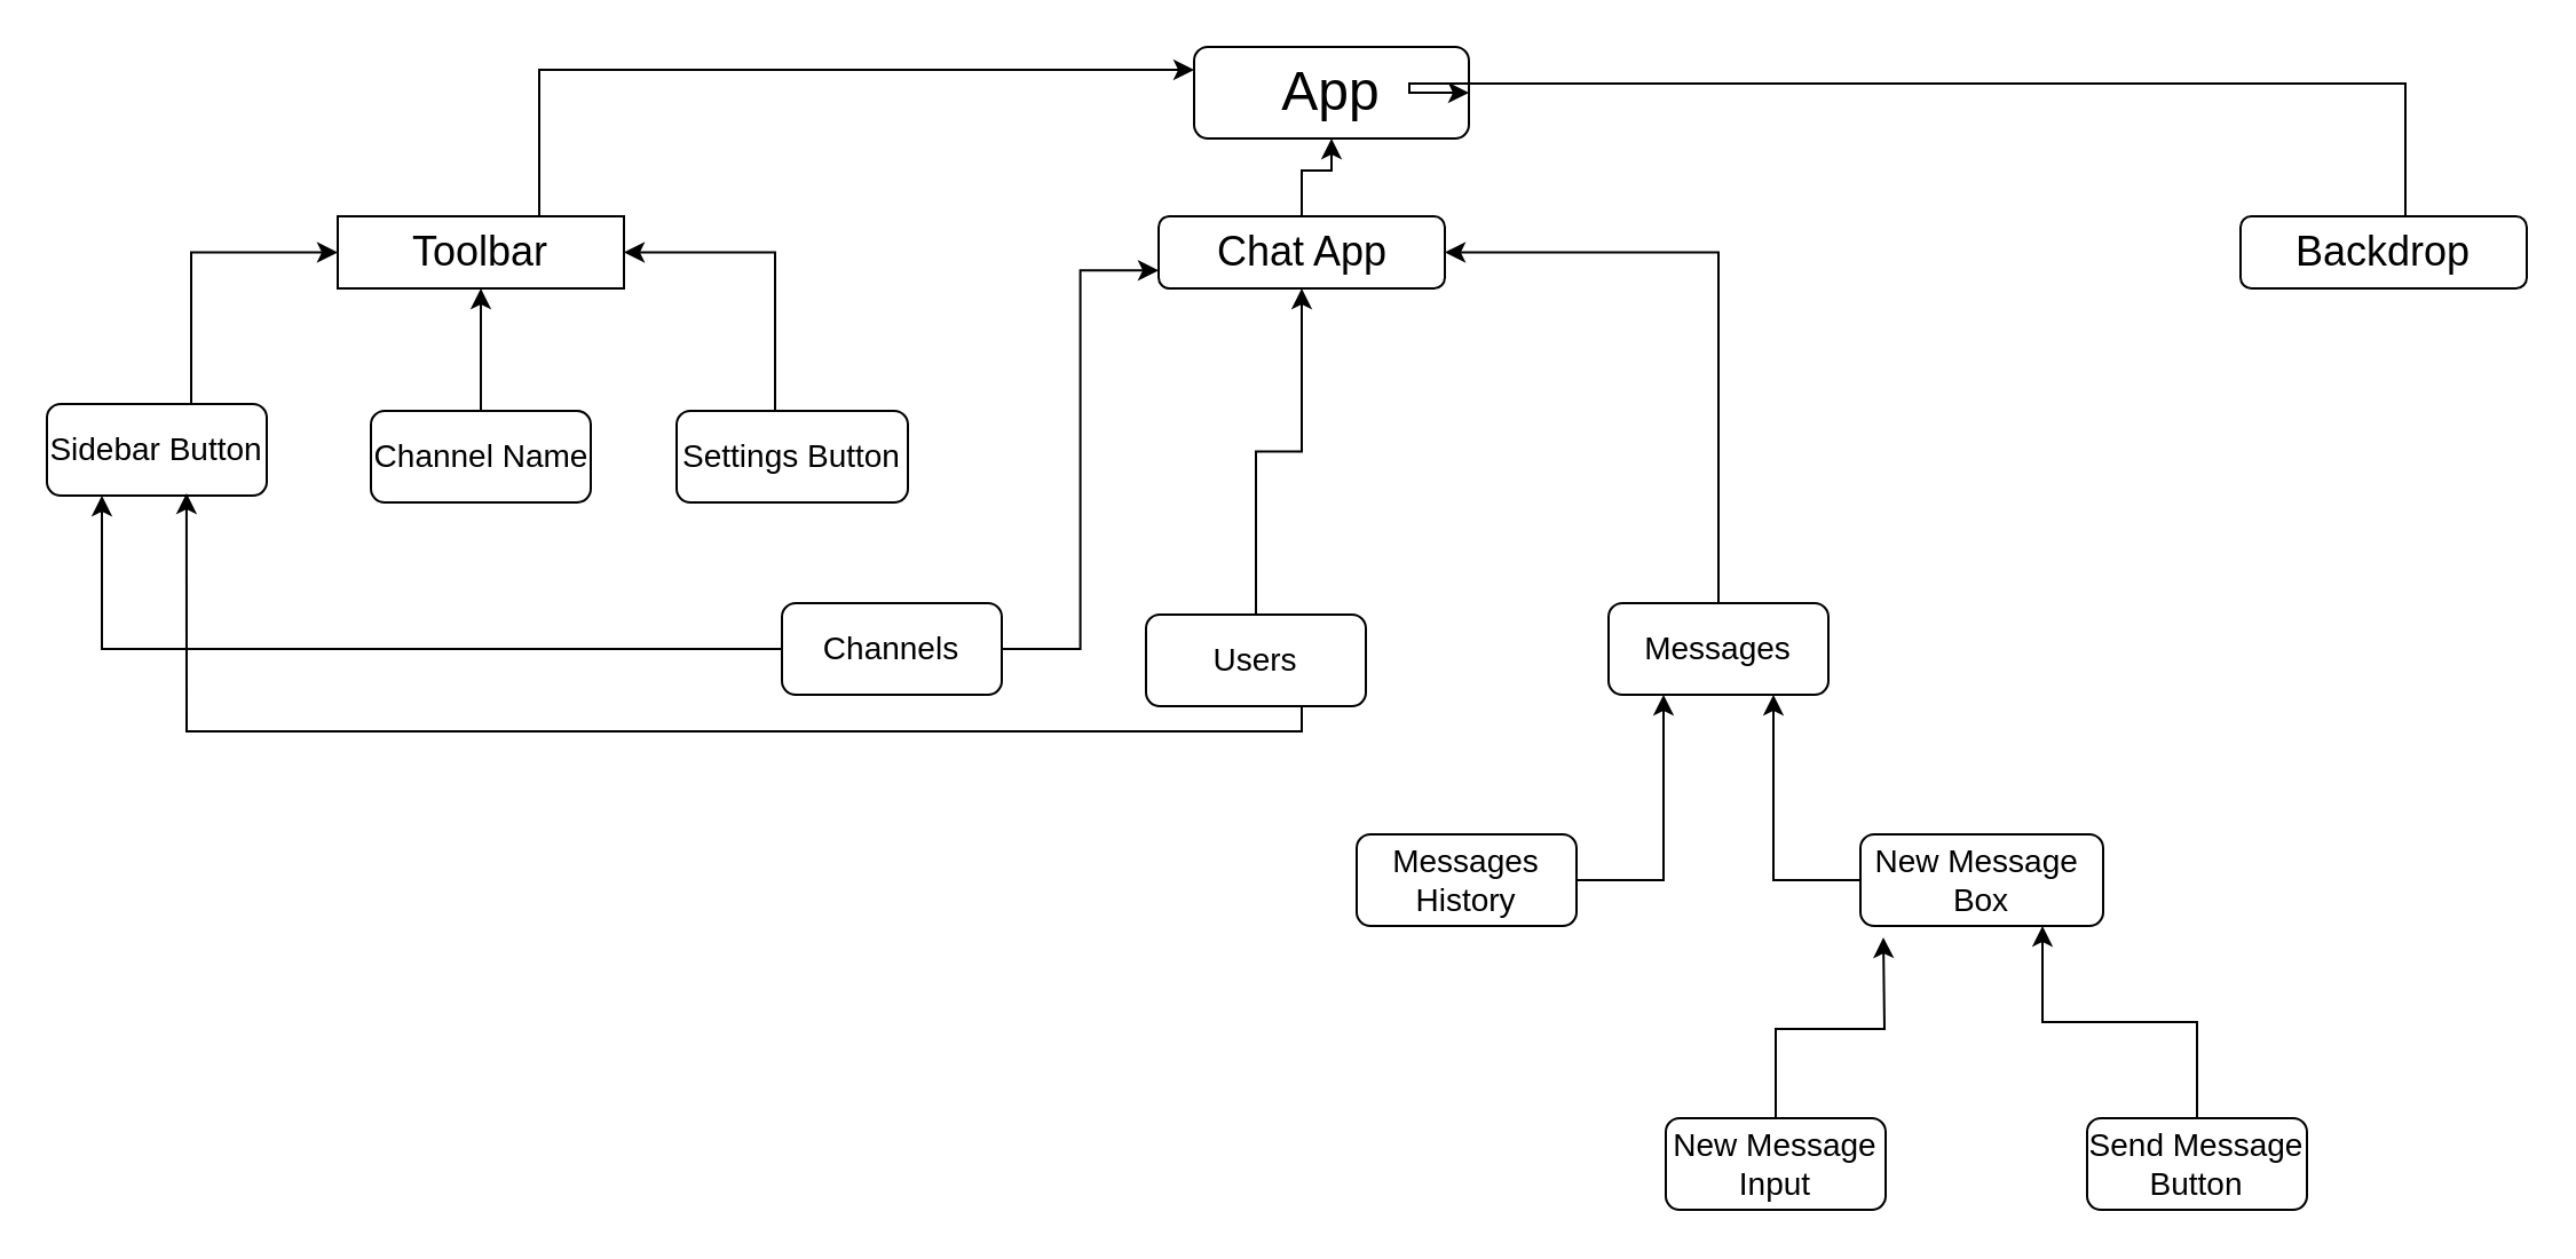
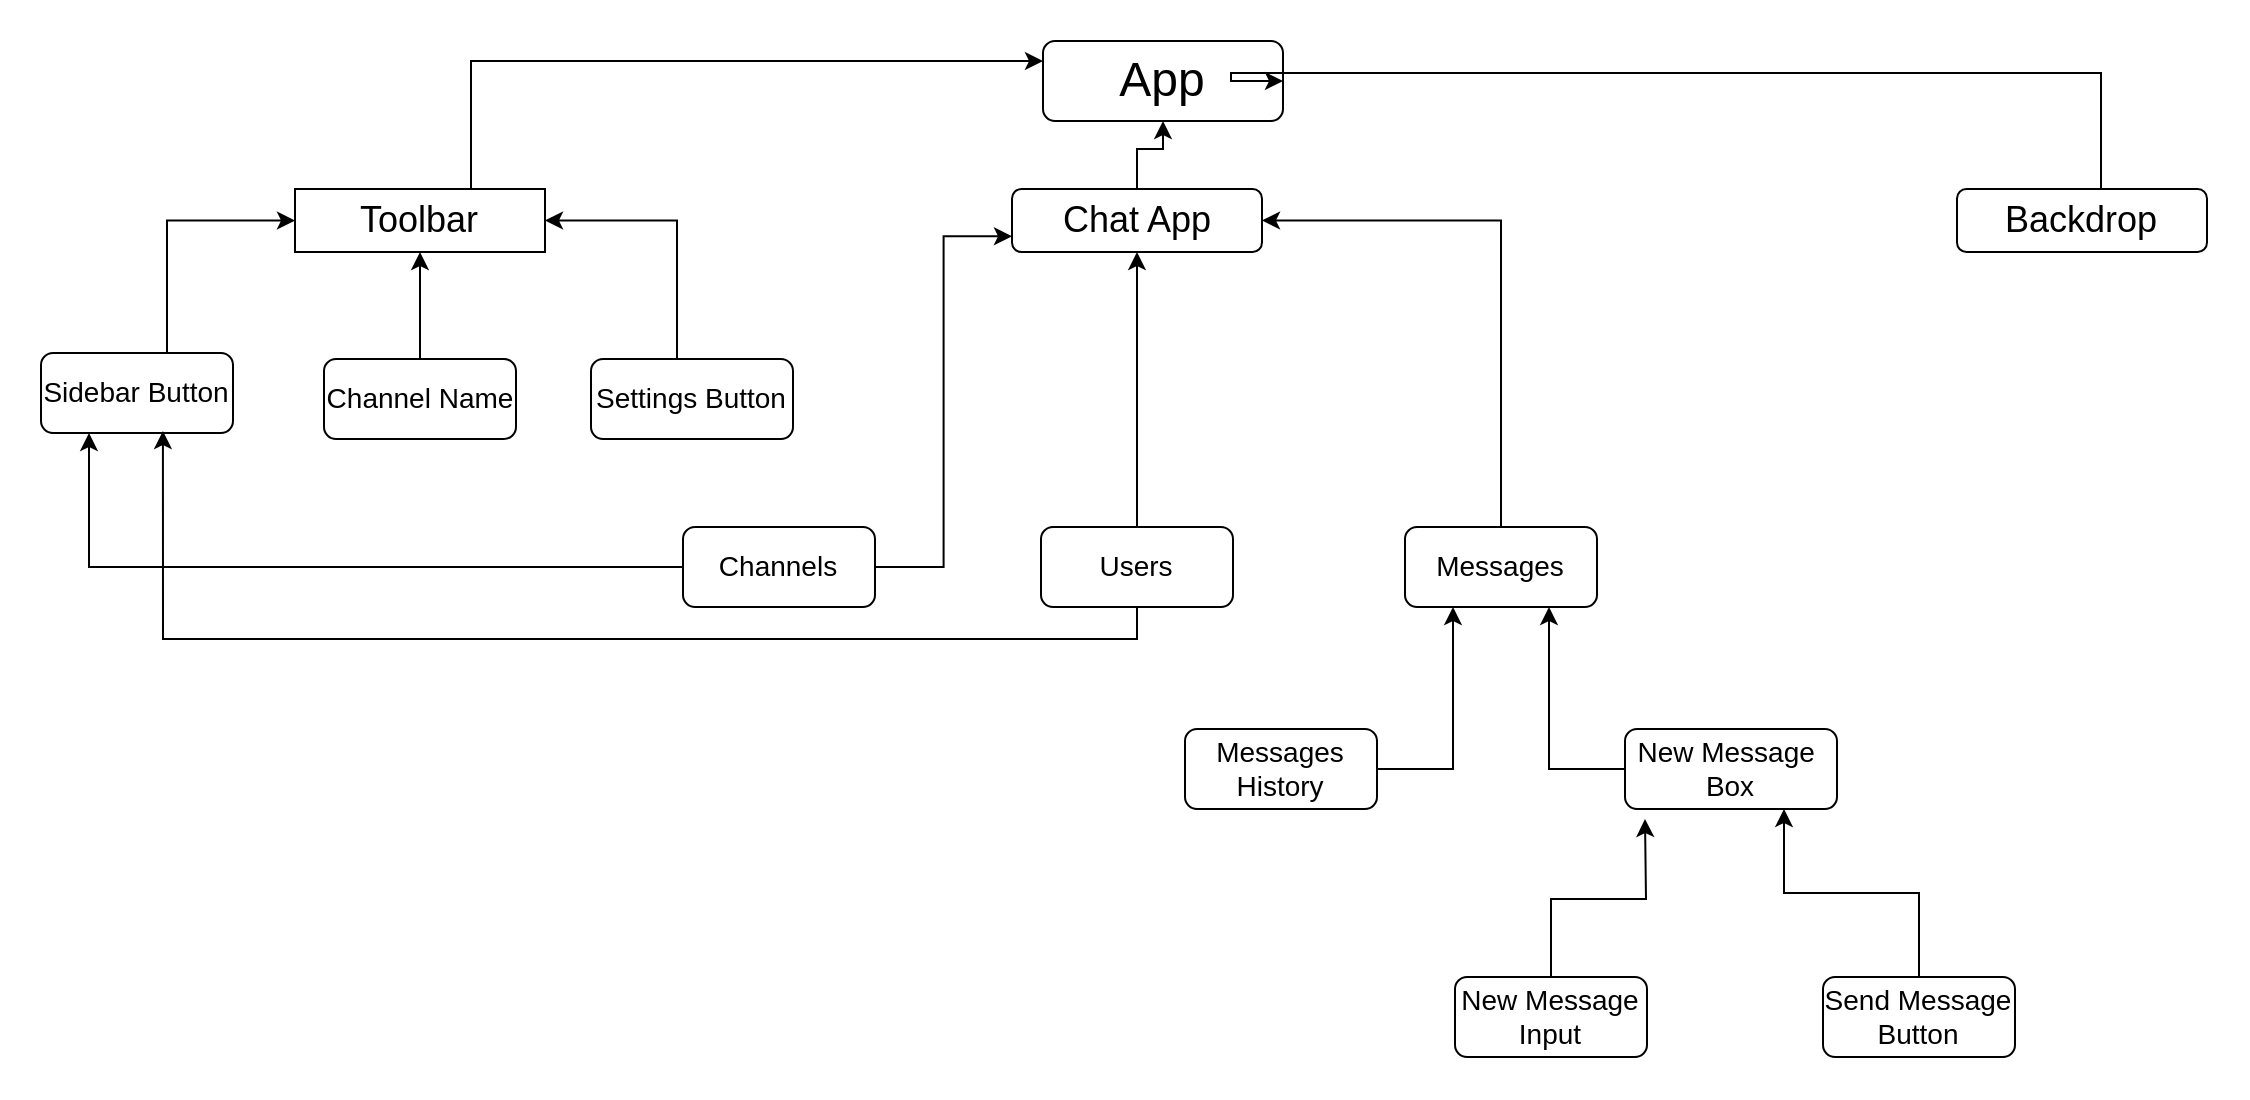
  <mxCell id="0" />
  <mxCell id="1" parent="0" />
  <mxCell id="2" value="&lt;div style=&quot;font-size: 24px&quot;&gt;App&lt;/div&gt;" style="rounded=1;whiteSpace=wrap;html=1;" vertex="1" parent="1"><mxGeometry x="521" y="20" width="120" height="40" as="geometry" /></mxCell>
  <mxCell id="3" style="edgeStyle=orthogonalEdgeStyle;rounded=0;orthogonalLoop=1;jettySize=auto;html=1;entryX=0.5;entryY=1;entryDx=0;entryDy=0;" edge="1" parent="1" source="4" target="2"><mxGeometry relative="1" as="geometry" /></mxCell>
  <mxCell id="4" value="&lt;div style=&quot;font-size: 18px&quot;&gt;&lt;font style=&quot;font-size: 18px&quot;&gt;Chat App&lt;br&gt;&lt;/font&gt;&lt;/div&gt;" style="rounded=1;whiteSpace=wrap;html=1;" vertex="1" parent="1"><mxGeometry x="505.5" y="94" width="125" height="31.5" as="geometry" /></mxCell>
  <mxCell id="5" style="edgeStyle=orthogonalEdgeStyle;rounded=0;orthogonalLoop=1;jettySize=auto;html=1;" edge="1" parent="1" source="6" target="10"><mxGeometry relative="1" as="geometry" /></mxCell>
  <mxCell id="6" value="&lt;div style=&quot;font-size: 14px&quot;&gt;&lt;font style=&quot;font-size: 14px&quot;&gt;Channel Name&lt;br&gt;&lt;/font&gt;&lt;/div&gt;" style="rounded=1;whiteSpace=wrap;html=1;" vertex="1" parent="1"><mxGeometry x="161.5" y="179" width="96" height="40" as="geometry" /></mxCell>
  <mxCell id="7" style="edgeStyle=orthogonalEdgeStyle;rounded=0;orthogonalLoop=1;jettySize=auto;html=1;entryX=1;entryY=0.5;entryDx=0;entryDy=0;" edge="1" parent="1" source="8" target="2"><mxGeometry relative="1" as="geometry"><Array as="points"><mxPoint x="1050" y="36" /><mxPoint x="615" y="36" /></Array></mxGeometry></mxCell>
  <mxCell id="8" value="&lt;div style=&quot;font-size: 18px&quot;&gt;&lt;font style=&quot;font-size: 18px&quot;&gt;Backdrop&lt;br&gt;&lt;/font&gt;&lt;/div&gt;" style="rounded=1;whiteSpace=wrap;html=1;" vertex="1" parent="1"><mxGeometry x="978" y="94" width="125" height="31.5" as="geometry" /></mxCell>
  <mxCell id="9" style="edgeStyle=orthogonalEdgeStyle;rounded=0;orthogonalLoop=1;jettySize=auto;html=1;entryX=0;entryY=0.25;entryDx=0;entryDy=0;" edge="1" parent="1" source="10" target="2"><mxGeometry relative="1" as="geometry"><Array as="points"><mxPoint x="235" y="113" /><mxPoint x="235" y="30" /></Array></mxGeometry></mxCell>
  <mxCell id="10" value="&lt;div style=&quot;font-size: 18px&quot;&gt;&lt;font style=&quot;font-size: 18px&quot;&gt;Toolbar&lt;br&gt;&lt;/font&gt;&lt;/div&gt;" style="whiteSpace=wrap;html=1;rounded=0;" vertex="1" parent="1"><mxGeometry x="147" y="94" width="125" height="31.5" as="geometry" /></mxCell>
  <mxCell id="11" style="edgeStyle=orthogonalEdgeStyle;rounded=0;orthogonalLoop=1;jettySize=auto;html=1;entryX=1;entryY=0.5;entryDx=0;entryDy=0;" edge="1" parent="1" source="12" target="10"><mxGeometry relative="1" as="geometry"><Array as="points"><mxPoint x="338" y="110" /></Array></mxGeometry></mxCell>
  <mxCell id="12" value="&lt;div style=&quot;font-size: 14px&quot;&gt;&lt;font style=&quot;font-size: 14px&quot;&gt;Settings Button&lt;br&gt;&lt;/font&gt;&lt;/div&gt;" style="rounded=1;whiteSpace=wrap;html=1;" vertex="1" parent="1"><mxGeometry x="295" y="179" width="101" height="40" as="geometry" /></mxCell>
  <mxCell id="13" style="edgeStyle=orthogonalEdgeStyle;rounded=0;orthogonalLoop=1;jettySize=auto;html=1;entryX=0;entryY=0.5;entryDx=0;entryDy=0;" edge="1" parent="1" source="14" target="10"><mxGeometry relative="1" as="geometry"><Array as="points"><mxPoint x="83" y="110" /></Array></mxGeometry></mxCell>
  <mxCell id="14" value="&lt;div style=&quot;font-size: 14px&quot;&gt;&lt;font style=&quot;font-size: 14px&quot;&gt;Sidebar Button&lt;br&gt;&lt;/font&gt;&lt;/div&gt;" style="rounded=1;whiteSpace=wrap;html=1;" vertex="1" parent="1"><mxGeometry x="20" y="176" width="96" height="40" as="geometry" /></mxCell>
  <mxCell id="15" style="edgeStyle=orthogonalEdgeStyle;rounded=0;orthogonalLoop=1;jettySize=auto;html=1;entryX=0;entryY=0.75;entryDx=0;entryDy=0;" edge="1" parent="1" source="17" target="4"><mxGeometry relative="1" as="geometry" /></mxCell>
  <mxCell id="16" style="edgeStyle=orthogonalEdgeStyle;rounded=0;orthogonalLoop=1;jettySize=auto;html=1;entryX=0.25;entryY=1;entryDx=0;entryDy=0;" edge="1" parent="1" source="17" target="14"><mxGeometry relative="1" as="geometry" /></mxCell>
  <mxCell id="17" value="&lt;div style=&quot;font-size: 14px&quot;&gt;&lt;font style=&quot;font-size: 14px&quot;&gt;Channels&lt;br&gt;&lt;/font&gt;&lt;/div&gt;" style="rounded=1;whiteSpace=wrap;html=1;" vertex="1" parent="1"><mxGeometry x="341" y="263" width="96" height="40" as="geometry" /></mxCell>
  <mxCell id="18" style="edgeStyle=orthogonalEdgeStyle;rounded=0;orthogonalLoop=1;jettySize=auto;html=1;entryX=1;entryY=0.5;entryDx=0;entryDy=0;" edge="1" parent="1" source="19" target="4"><mxGeometry relative="1" as="geometry"><Array as="points"><mxPoint x="750" y="110" /></Array></mxGeometry></mxCell>
  <mxCell id="19" value="&lt;div style=&quot;font-size: 14px&quot;&gt;&lt;font style=&quot;font-size: 14px&quot;&gt;Messages&lt;br&gt;&lt;/font&gt;&lt;/div&gt;" style="rounded=1;whiteSpace=wrap;html=1;" vertex="1" parent="1"><mxGeometry x="702" y="263" width="96" height="40" as="geometry" /></mxCell>
  <mxCell id="20" style="edgeStyle=orthogonalEdgeStyle;rounded=0;orthogonalLoop=1;jettySize=auto;html=1;" edge="1" parent="1" source="22" target="4"><mxGeometry relative="1" as="geometry" /></mxCell>
  <mxCell id="21" style="edgeStyle=orthogonalEdgeStyle;rounded=0;orthogonalLoop=1;jettySize=auto;html=1;entryX=0.635;entryY=0.975;entryDx=0;entryDy=0;entryPerimeter=0;" edge="1" parent="1" source="22" target="14"><mxGeometry relative="1" as="geometry"><Array as="points"><mxPoint x="568" y="319" /><mxPoint x="81" y="319" /></Array></mxGeometry></mxCell>
- <mxCell id="22" value="&lt;div style=&quot;font-size: 14px&quot;&gt;&lt;font style=&quot;font-size: 14px&quot;&gt;Users&lt;br&gt;&lt;/font&gt;&lt;/div&gt;" style="rounded=1;whiteSpace=wrap;html=1;" vertex="1" parent="1"><mxGeometry x="500" y="268" width="96" height="40" as="geometry" /></mxCell>
+ <mxCell id="22" value="&lt;div style=&quot;font-size: 14px&quot;&gt;&lt;font style=&quot;font-size: 14px&quot;&gt;Users&lt;br&gt;&lt;/font&gt;&lt;/div&gt;" style="rounded=1;whiteSpace=wrap;html=1;" vertex="1" parent="1"><mxGeometry x="520" y="263" width="96" height="40" as="geometry" /></mxCell>
  <mxCell id="23" style="edgeStyle=orthogonalEdgeStyle;rounded=0;orthogonalLoop=1;jettySize=auto;html=1;entryX=0.25;entryY=1;entryDx=0;entryDy=0;" edge="1" parent="1" source="30" target="19"><mxGeometry relative="1" as="geometry" /></mxCell>
  <mxCell id="24" style="edgeStyle=orthogonalEdgeStyle;rounded=0;orthogonalLoop=1;jettySize=auto;html=1;entryX=0.75;entryY=1;entryDx=0;entryDy=0;" edge="1" parent="1" source="25" target="19"><mxGeometry relative="1" as="geometry" /></mxCell>
  <mxCell id="25" value="&lt;div style=&quot;font-size: 14px&quot;&gt;&lt;font style=&quot;font-size: 14px&quot;&gt;New Message&amp;nbsp; Box&lt;br&gt;&lt;/font&gt;&lt;/div&gt;" style="rounded=1;whiteSpace=wrap;html=1;" vertex="1" parent="1"><mxGeometry x="812" y="364" width="106" height="40" as="geometry" /></mxCell>
  <mxCell id="26" style="edgeStyle=orthogonalEdgeStyle;rounded=0;orthogonalLoop=1;jettySize=auto;html=1;" edge="1" parent="1" source="27"><mxGeometry relative="1" as="geometry"><mxPoint x="822" y="409" as="targetPoint" /></mxGeometry></mxCell>
  <mxCell id="27" value="&lt;div style=&quot;font-size: 14px&quot;&gt;&lt;font style=&quot;font-size: 14px&quot;&gt;New Message Input&lt;br&gt;&lt;/font&gt;&lt;/div&gt;" style="rounded=1;whiteSpace=wrap;html=1;" vertex="1" parent="1"><mxGeometry x="727" y="488" width="96" height="40" as="geometry" /></mxCell>
  <mxCell id="28" style="edgeStyle=orthogonalEdgeStyle;rounded=0;orthogonalLoop=1;jettySize=auto;html=1;entryX=0.75;entryY=1;entryDx=0;entryDy=0;" edge="1" parent="1" source="29" target="25"><mxGeometry relative="1" as="geometry" /></mxCell>
  <mxCell id="29" value="&lt;div style=&quot;font-size: 14px&quot;&gt;&lt;font style=&quot;font-size: 14px&quot;&gt;Send Message Button&lt;br&gt;&lt;/font&gt;&lt;/div&gt;" style="rounded=1;whiteSpace=wrap;html=1;" vertex="1" parent="1"><mxGeometry x="911" y="488" width="96" height="40" as="geometry" /></mxCell>
  <mxCell id="30" value="&lt;div style=&quot;font-size: 14px&quot;&gt;&lt;font style=&quot;font-size: 14px&quot;&gt;Messages History&lt;br&gt;&lt;/font&gt;&lt;/div&gt;" style="rounded=1;whiteSpace=wrap;html=1;" vertex="1" parent="1"><mxGeometry x="592" y="364" width="96" height="40" as="geometry" /></mxCell>
  <mxCell id="31" style="edgeStyle=orthogonalEdgeStyle;rounded=0;orthogonalLoop=1;jettySize=auto;html=1;exitX=0.5;exitY=1;exitDx=0;exitDy=0;" edge="1" parent="1" source="25" target="25"><mxGeometry relative="1" as="geometry" /></mxCell>
